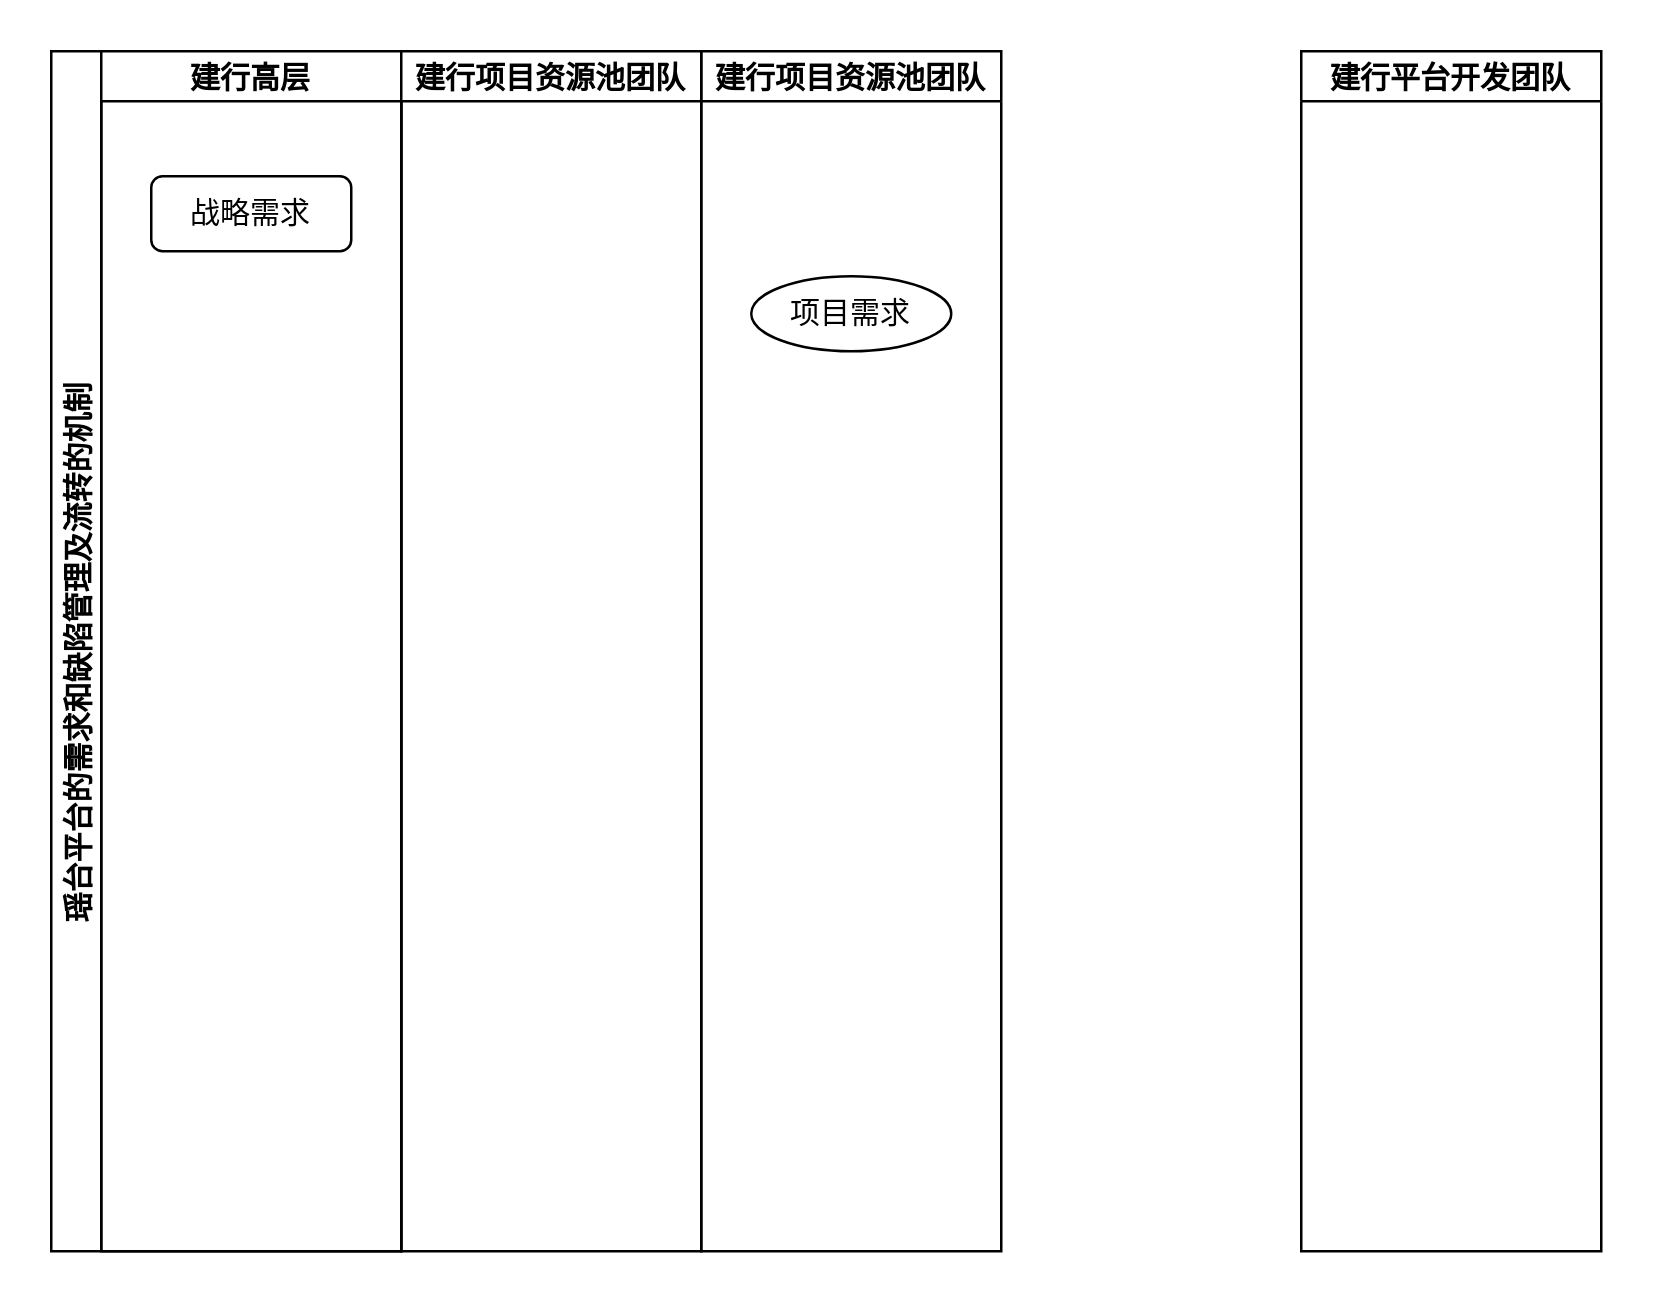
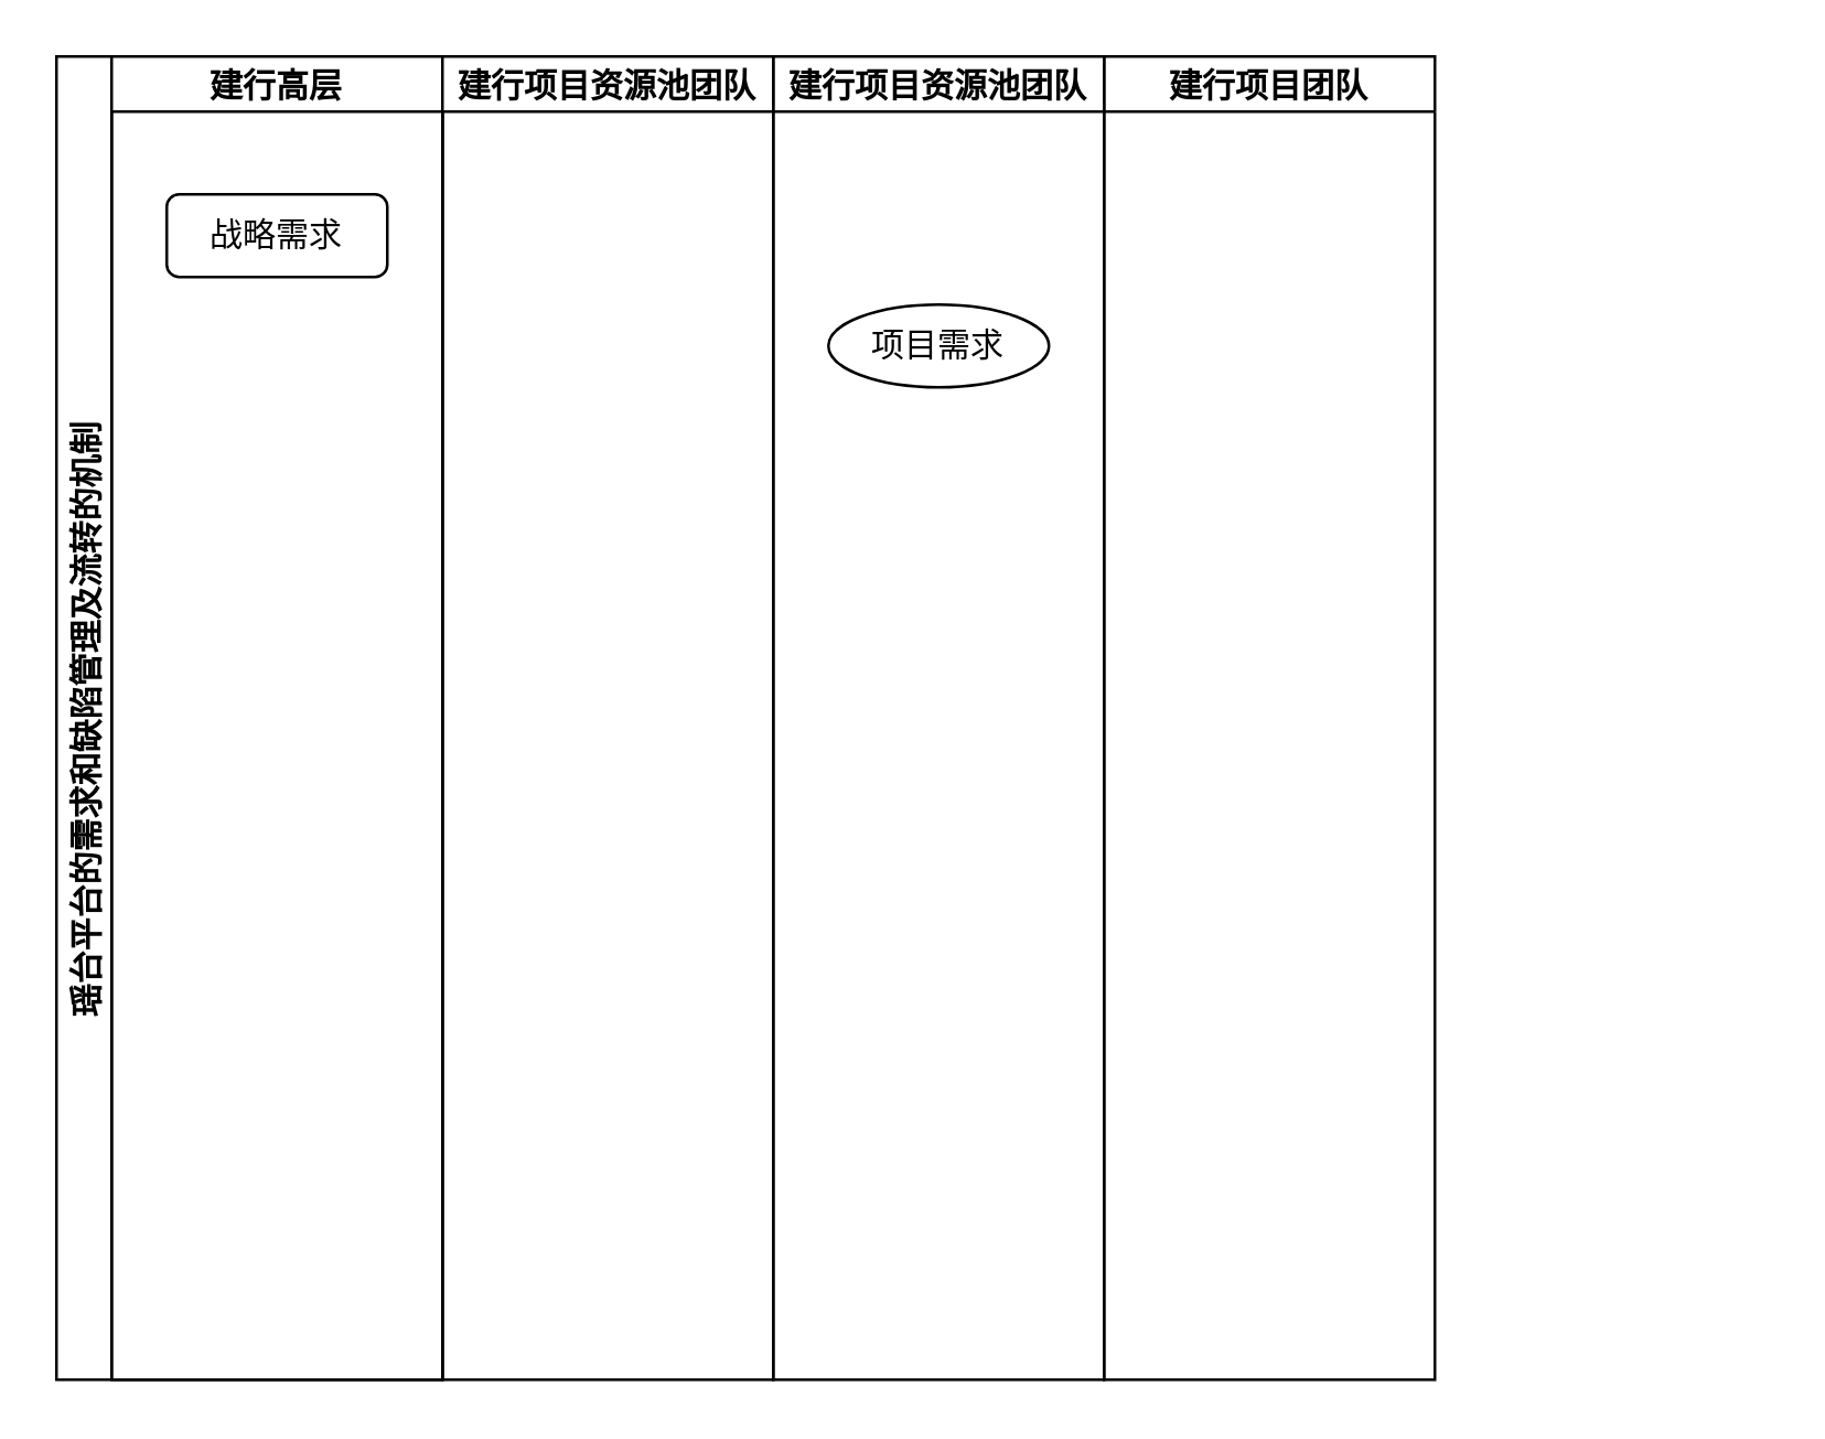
  <mxCell id="0" />
  <mxCell id="1" parent="0" />
  <mxCell id="2" value="瑶台平台的需求和缺陷管理及流转的机制" style="swimlane;childLayout=stackLayout;resizeParent=1;resizeParentMax=0;startSize=20;horizontal=0;horizontalStack=1;" vertex="1" parent="1"><mxGeometry x="20" y="20" width="140" height="480" as="geometry" /></mxCell>
  <mxCell id="3" value="建行高层" style="swimlane;startSize=20;" vertex="1" parent="2"><mxGeometry x="20" width="120" height="480" as="geometry" /></mxCell>
  <mxCell id="4" value="战略需求" style="whiteSpace=wrap;html=1;rounded=1;" vertex="1" parent="3"><mxGeometry x="20" y="50" width="80" height="30" as="geometry" /></mxCell>
- <mxCell id="5" value="建行平台开发团队" style="swimlane;startSize=20;" vertex="1" parent="1"><mxGeometry x="520" y="20" width="120" height="480" as="geometry" /></mxCell>
+ <mxCell id="6" value="建行项目团队" style="swimlane;startSize=20;" vertex="1" parent="1"><mxGeometry x="400" y="20" width="120" height="480" as="geometry" /></mxCell>
  <mxCell id="7" value="建行项目资源池团队" style="swimlane;startSize=20;" vertex="1" parent="1"><mxGeometry x="280" y="20" width="120" height="480" as="geometry" /></mxCell>
  <mxCell id="8" value="项目需求" style="ellipse;whiteSpace=wrap;html=1;" vertex="1" parent="7"><mxGeometry x="20" y="90" width="80" height="30" as="geometry" /></mxCell>
  <mxCell id="9" value="建行项目资源池团队" style="swimlane;startSize=20;" vertex="1" parent="1"><mxGeometry x="160" y="20" width="120" height="480" as="geometry" /></mxCell>
